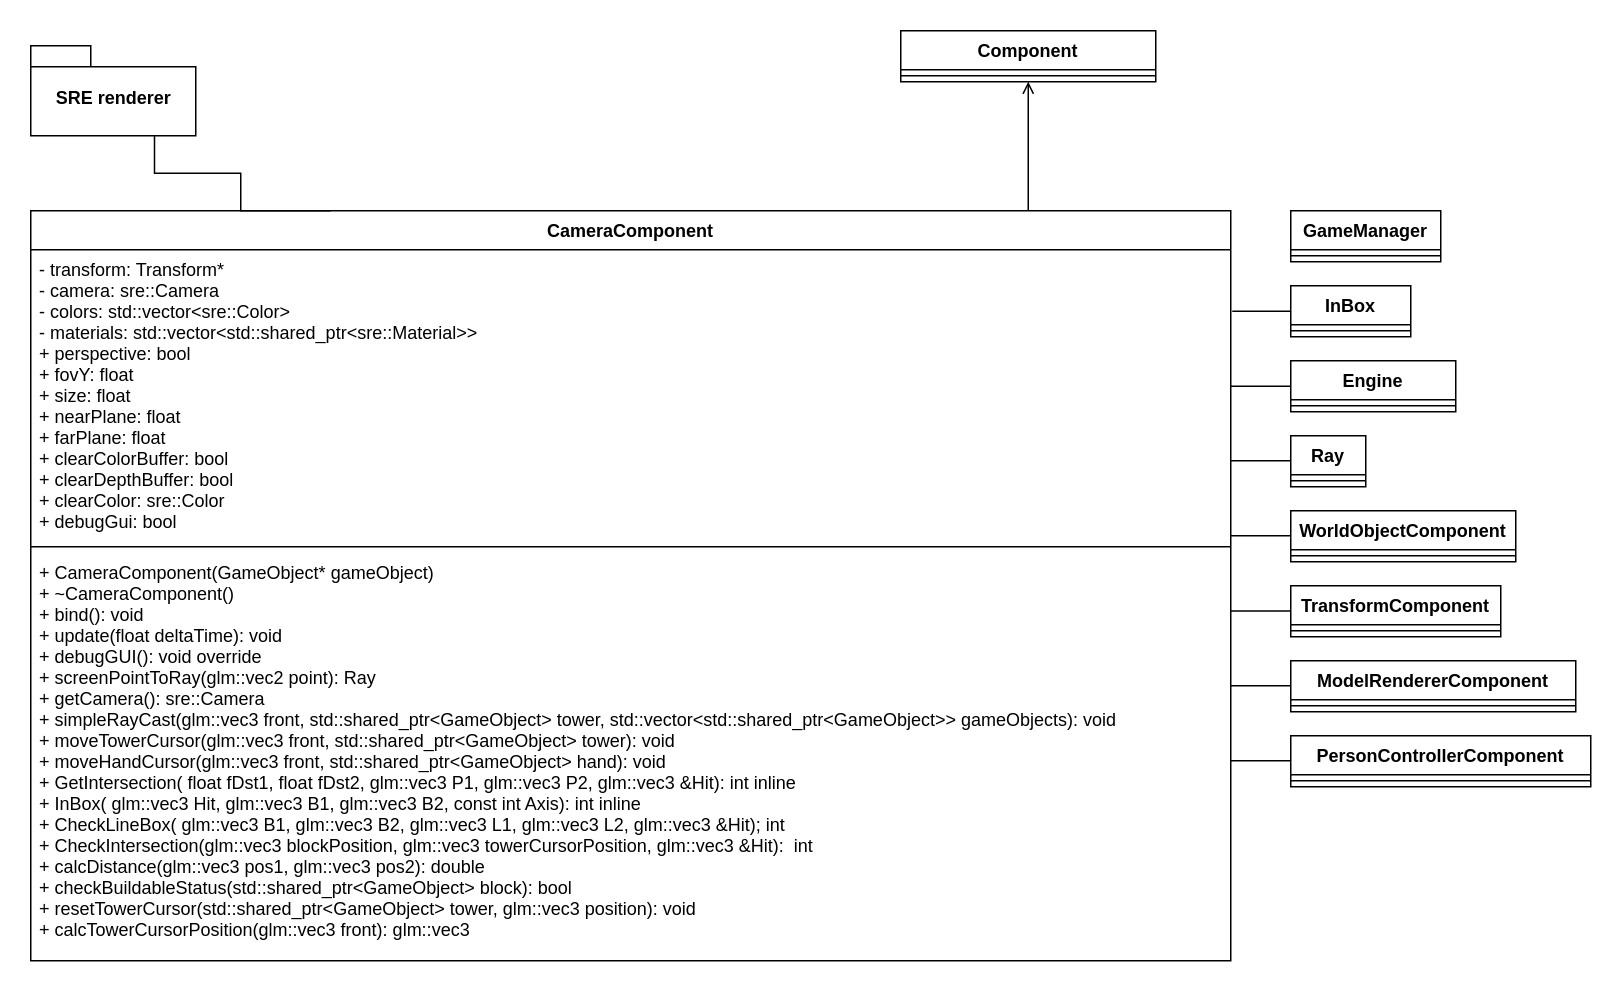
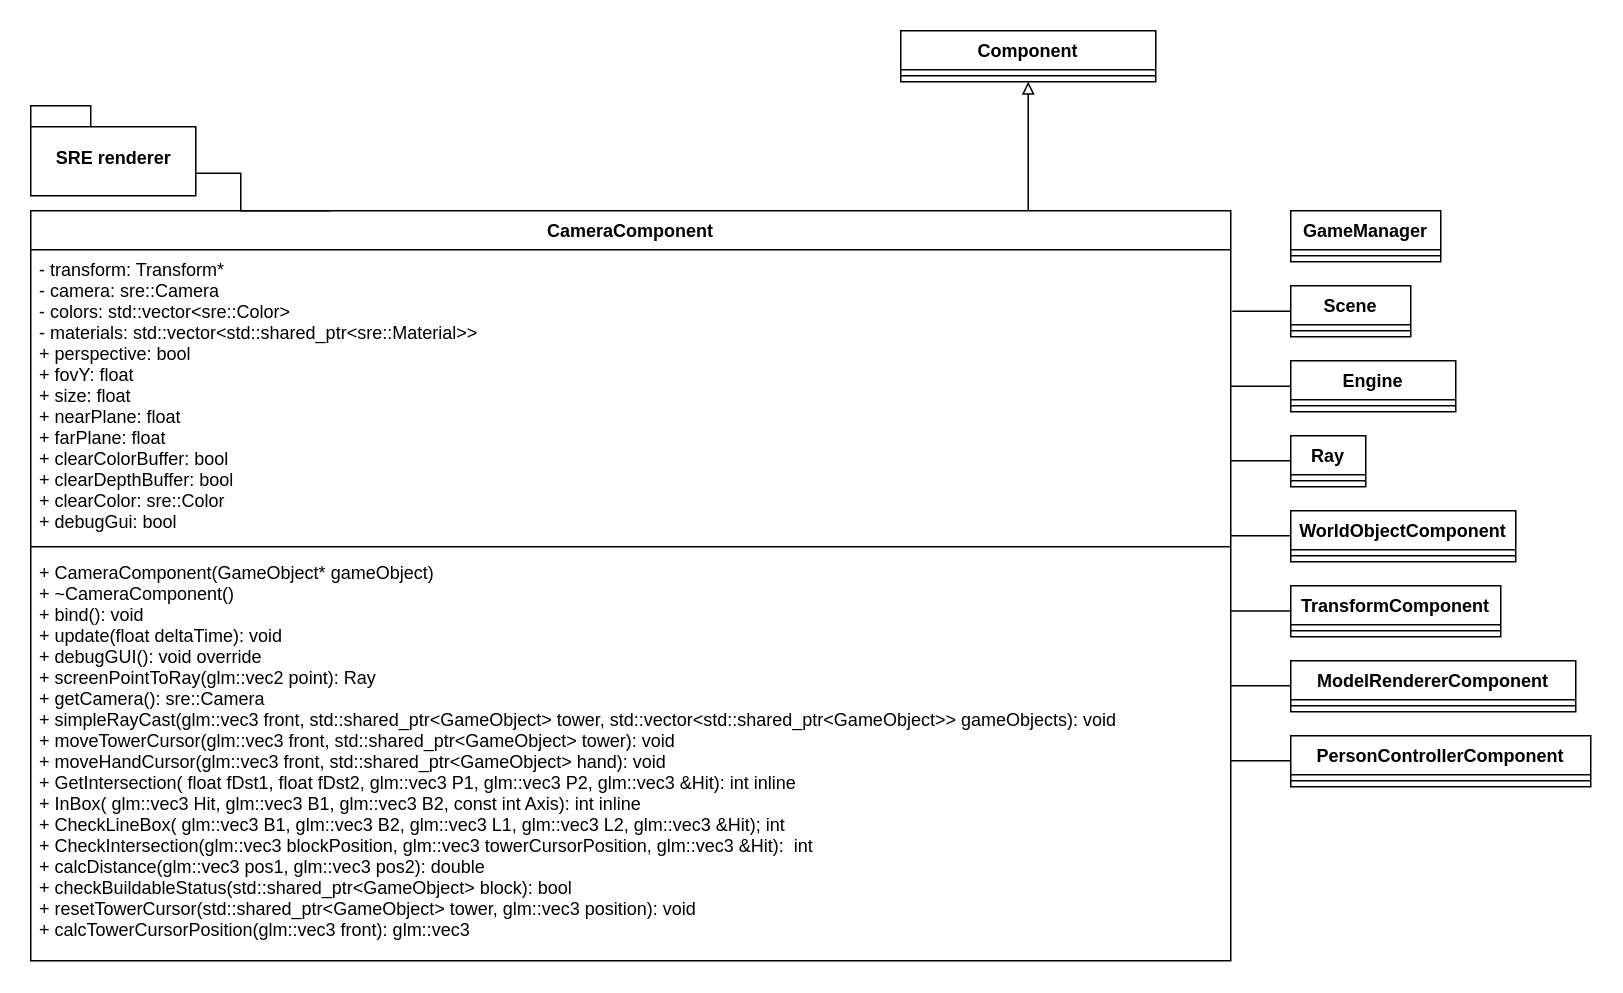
  <mxCell id="0" />
  <mxCell id="1" parent="0" />
- <mxCell id="2" style="edgeStyle=orthogonalEdgeStyle;rounded=0;orthogonalLoop=1;jettySize=auto;html=1;exitX=0.5;exitY=0;exitDx=0;exitDy=0;endArrow=open;endFill=0;entryX=0.5;entryY=1;entryDx=0;entryDy=0;" parent="1" source="3" target="11" edge="1"><mxGeometry relative="1" as="geometry"><mxPoint x="560" y="80" as="targetPoint" /><Array as="points"><mxPoint x="685" y="140" /></Array></mxGeometry></mxCell>
+ <mxCell id="2" style="edgeStyle=orthogonalEdgeStyle;rounded=0;orthogonalLoop=1;jettySize=auto;html=1;exitX=0.5;exitY=0;exitDx=0;exitDy=0;endArrow=block;endFill=0;entryX=0.5;entryY=1;entryDx=0;entryDy=0;" parent="1" source="3" target="11" edge="1"><mxGeometry relative="1" as="geometry"><mxPoint x="560" y="80" as="targetPoint" /><Array as="points"><mxPoint x="685" y="140" /></Array></mxGeometry></mxCell>
  <mxCell id="3" value="CameraComponent" style="swimlane;fontStyle=1;align=center;verticalAlign=top;childLayout=stackLayout;horizontal=1;startSize=26;horizontalStack=0;resizeParent=1;resizeParentMax=0;resizeLast=0;collapsible=1;marginBottom=0;" parent="1" vertex="1"><mxGeometry x="20" y="140" width="800" height="500" as="geometry" /></mxCell>
  <mxCell id="4" value="- transform: Transform* &#10;- camera: sre::Camera &#10;- colors: std::vector&lt;sre::Color&gt; &#10;- materials: std::vector&lt;std::shared_ptr&lt;sre::Material&gt;&gt;&#10;+ perspective: bool &#10;+ fovY: float &#10;+ size: float &#10;+ nearPlane: float &#10;+ farPlane: float &#10;+ clearColorBuffer: bool &#10;+ clearDepthBuffer: bool&#10;+ clearColor: sre::Color &#10;+ debugGui: bool" style="text;strokeColor=none;fillColor=none;align=left;verticalAlign=top;spacingLeft=4;spacingRight=4;overflow=hidden;rotatable=0;points=[[0,0.5],[1,0.5]];portConstraint=eastwest;" parent="3" vertex="1"><mxGeometry y="26" width="800" height="194" as="geometry" /></mxCell>
  <mxCell id="5" value="" style="line;strokeWidth=1;fillColor=none;align=left;verticalAlign=middle;spacingTop=-1;spacingLeft=3;spacingRight=3;rotatable=0;labelPosition=right;points=[];portConstraint=eastwest;" parent="3" vertex="1"><mxGeometry y="220" width="800" height="8" as="geometry" /></mxCell>
  <mxCell id="6" value="+ CameraComponent(GameObject* gameObject)&#10;+ ~CameraComponent()&#10;+ bind(): void &#10;+ update(float deltaTime): void &#10;+ debugGUI(): void override&#10;+ screenPointToRay(glm::vec2 point): Ray &#10;+ getCamera(): sre::Camera&#10;+ simpleRayCast(glm::vec3 front, std::shared_ptr&lt;GameObject&gt; tower, std::vector&lt;std::shared_ptr&lt;GameObject&gt;&gt; gameObjects): void&#10;+ moveTowerCursor(glm::vec3 front, std::shared_ptr&lt;GameObject&gt; tower): void &#10;+ moveHandCursor(glm::vec3 front, std::shared_ptr&lt;GameObject&gt; hand): void &#10;+ GetIntersection( float fDst1, float fDst2, glm::vec3 P1, glm::vec3 P2, glm::vec3 &amp;Hit): int inline &#10;+ InBox( glm::vec3 Hit, glm::vec3 B1, glm::vec3 B2, const int Axis): int inline &#10;+ CheckLineBox( glm::vec3 B1, glm::vec3 B2, glm::vec3 L1, glm::vec3 L2, glm::vec3 &amp;Hit); int&#10;+ CheckIntersection(glm::vec3 blockPosition, glm::vec3 towerCursorPosition, glm::vec3 &amp;Hit):  int &#10;+ calcDistance(glm::vec3 pos1, glm::vec3 pos2): double &#10;+ checkBuildableStatus(std::shared_ptr&lt;GameObject&gt; block): bool &#10;+ resetTowerCursor(std::shared_ptr&lt;GameObject&gt; tower, glm::vec3 position): void &#10;+ calcTowerCursorPosition(glm::vec3 front): glm::vec3 " style="text;strokeColor=none;fillColor=none;align=left;verticalAlign=top;spacingLeft=4;spacingRight=4;overflow=hidden;rotatable=0;points=[[0,0.5],[1,0.5]];portConstraint=eastwest;fontStyle=0" parent="3" vertex="1"><mxGeometry y="228" width="800" height="272" as="geometry" /></mxCell>
  <mxCell id="7" value="TransformComponent&#10;" style="swimlane;fontStyle=1;align=center;verticalAlign=top;childLayout=stackLayout;horizontal=1;startSize=26;horizontalStack=0;resizeParent=1;resizeParentMax=0;resizeLast=0;collapsible=1;marginBottom=0;" parent="1" vertex="1"><mxGeometry x="860" y="390" width="140" height="34" as="geometry" /></mxCell>
  <mxCell id="8" value="" style="line;strokeWidth=1;fillColor=none;align=left;verticalAlign=middle;spacingTop=-1;spacingLeft=3;spacingRight=3;rotatable=0;labelPosition=right;points=[];portConstraint=eastwest;" parent="7" vertex="1"><mxGeometry y="26" width="140" height="8" as="geometry" /></mxCell>
  <mxCell id="9" value="WorldObjectComponent" style="swimlane;fontStyle=1;align=center;verticalAlign=top;childLayout=stackLayout;horizontal=1;startSize=26;horizontalStack=0;resizeParent=1;resizeParentMax=0;resizeLast=0;collapsible=1;marginBottom=0;" parent="1" vertex="1"><mxGeometry x="860" y="340" width="150" height="34" as="geometry" /></mxCell>
  <mxCell id="10" value="" style="line;strokeWidth=1;fillColor=none;align=left;verticalAlign=middle;spacingTop=-1;spacingLeft=3;spacingRight=3;rotatable=0;labelPosition=right;points=[];portConstraint=eastwest;" parent="9" vertex="1"><mxGeometry y="26" width="150" height="8" as="geometry" /></mxCell>
  <mxCell id="11" value="Component" style="swimlane;fontStyle=1;align=center;verticalAlign=top;childLayout=stackLayout;horizontal=1;startSize=26;horizontalStack=0;resizeParent=1;resizeParentMax=0;resizeLast=0;collapsible=1;marginBottom=0;" parent="1" vertex="1"><mxGeometry x="600" y="20" width="170" height="34" as="geometry" /></mxCell>
  <mxCell id="12" value="" style="line;strokeWidth=1;fillColor=none;align=left;verticalAlign=middle;spacingTop=-1;spacingLeft=3;spacingRight=3;rotatable=0;labelPosition=right;points=[];portConstraint=eastwest;" parent="11" vertex="1"><mxGeometry y="26" width="170" height="8" as="geometry" /></mxCell>
  <mxCell id="13" style="edgeStyle=orthogonalEdgeStyle;rounded=0;orthogonalLoop=1;jettySize=auto;html=1;exitX=0.75;exitY=1;exitDx=0;exitDy=0;exitPerimeter=0;entryX=0.25;entryY=0;entryDx=0;entryDy=0;endArrow=none;endFill=0;" parent="1" source="14" target="3" edge="1"><mxGeometry relative="1" as="geometry"><Array as="points"><mxPoint x="103" y="115" /><mxPoint x="160" y="115" /><mxPoint x="160" y="140" /></Array></mxGeometry></mxCell>
- <mxCell id="14" value="SRE renderer" style="shape=folder;fontStyle=1;spacingTop=10;tabWidth=40;tabHeight=14;tabPosition=left;html=1;" parent="1" vertex="1"><mxGeometry x="20" y="30" width="110" height="60" as="geometry" /></mxCell>
+ <mxCell id="14" value="SRE renderer" style="shape=folder;fontStyle=1;spacingTop=10;tabWidth=40;tabHeight=14;tabPosition=left;html=1;" parent="1" vertex="1"><mxGeometry x="20" y="70" width="110" height="60" as="geometry" /></mxCell>
  <mxCell id="15" value="Ray" style="swimlane;fontStyle=1;align=center;verticalAlign=top;childLayout=stackLayout;horizontal=1;startSize=26;horizontalStack=0;resizeParent=1;resizeParentMax=0;resizeLast=0;collapsible=1;marginBottom=0;" parent="1" vertex="1"><mxGeometry x="860" y="290" width="50" height="34" as="geometry" /></mxCell>
  <mxCell id="16" value="" style="line;strokeWidth=1;fillColor=none;align=left;verticalAlign=middle;spacingTop=-1;spacingLeft=3;spacingRight=3;rotatable=0;labelPosition=right;points=[];portConstraint=eastwest;" parent="15" vertex="1"><mxGeometry y="26" width="50" height="8" as="geometry" /></mxCell>
  <mxCell id="17" value="ModelRendererComponent" style="swimlane;fontStyle=1;align=center;verticalAlign=top;childLayout=stackLayout;horizontal=1;startSize=26;horizontalStack=0;resizeParent=1;resizeParentMax=0;resizeLast=0;collapsible=1;marginBottom=0;" parent="1" vertex="1"><mxGeometry x="860" y="440" width="190" height="34" as="geometry" /></mxCell>
  <mxCell id="18" value="" style="line;strokeWidth=1;fillColor=none;align=left;verticalAlign=middle;spacingTop=-1;spacingLeft=3;spacingRight=3;rotatable=0;labelPosition=right;points=[];portConstraint=eastwest;" parent="17" vertex="1"><mxGeometry y="26" width="190" height="8" as="geometry" /></mxCell>
  <mxCell id="19" value="PersonControllerComponent" style="swimlane;fontStyle=1;align=center;verticalAlign=top;childLayout=stackLayout;horizontal=1;startSize=26;horizontalStack=0;resizeParent=1;resizeParentMax=0;resizeLast=0;collapsible=1;marginBottom=0;" parent="1" vertex="1"><mxGeometry x="860" y="490" width="200" height="34" as="geometry" /></mxCell>
  <mxCell id="20" value="" style="line;strokeWidth=1;fillColor=none;align=left;verticalAlign=middle;spacingTop=-1;spacingLeft=3;spacingRight=3;rotatable=0;labelPosition=right;points=[];portConstraint=eastwest;" parent="19" vertex="1"><mxGeometry y="26" width="200" height="8" as="geometry" /></mxCell>
  <mxCell id="21" value="Engine" style="swimlane;fontStyle=1;align=center;verticalAlign=top;childLayout=stackLayout;horizontal=1;startSize=26;horizontalStack=0;resizeParent=1;resizeParentMax=0;resizeLast=0;collapsible=1;marginBottom=0;" parent="1" vertex="1"><mxGeometry x="860" y="240" width="110" height="34" as="geometry" /></mxCell>
  <mxCell id="22" value="" style="line;strokeWidth=1;fillColor=none;align=left;verticalAlign=middle;spacingTop=-1;spacingLeft=3;spacingRight=3;rotatable=0;labelPosition=right;points=[];portConstraint=eastwest;" parent="21" vertex="1"><mxGeometry y="26" width="110" height="8" as="geometry" /></mxCell>
- <mxCell id="23" value="InBox" style="swimlane;fontStyle=1;align=center;verticalAlign=top;childLayout=stackLayout;horizontal=1;startSize=26;horizontalStack=0;resizeParent=1;resizeParentMax=0;resizeLast=0;collapsible=1;marginBottom=0;" parent="1" vertex="1"><mxGeometry x="860" y="190" width="80" height="34" as="geometry" /></mxCell>
+ <mxCell id="23" value="Scene" style="swimlane;fontStyle=1;align=center;verticalAlign=top;childLayout=stackLayout;horizontal=1;startSize=26;horizontalStack=0;resizeParent=1;resizeParentMax=0;resizeLast=0;collapsible=1;marginBottom=0;" parent="1" vertex="1"><mxGeometry x="860" y="190" width="80" height="34" as="geometry" /></mxCell>
  <mxCell id="24" value="" style="line;strokeWidth=1;fillColor=none;align=left;verticalAlign=middle;spacingTop=-1;spacingLeft=3;spacingRight=3;rotatable=0;labelPosition=right;points=[];portConstraint=eastwest;" parent="23" vertex="1"><mxGeometry y="26" width="80" height="8" as="geometry" /></mxCell>
  <mxCell id="25" value="" style="endArrow=none;html=1;exitX=0;exitY=0.5;exitDx=0;exitDy=0;" parent="1" source="21" edge="1"><mxGeometry width="50" height="50" relative="1" as="geometry"><mxPoint x="280" y="300" as="sourcePoint" /><mxPoint x="820" y="257" as="targetPoint" /></mxGeometry></mxCell>
  <mxCell id="26" value="" style="endArrow=none;html=1;entryX=0;entryY=0.5;entryDx=0;entryDy=0;" parent="1" target="23" edge="1"><mxGeometry width="50" height="50" relative="1" as="geometry"><mxPoint x="821" y="207" as="sourcePoint" /><mxPoint x="330" y="250" as="targetPoint" /></mxGeometry></mxCell>
  <mxCell id="27" value="" style="endArrow=none;html=1;exitX=0;exitY=0.5;exitDx=0;exitDy=0;" parent="1" edge="1"><mxGeometry width="50" height="50" relative="1" as="geometry"><mxPoint x="860" y="306.71" as="sourcePoint" /><mxPoint x="820" y="306.71" as="targetPoint" /></mxGeometry></mxCell>
  <mxCell id="28" value="" style="endArrow=none;html=1;exitX=0;exitY=0.5;exitDx=0;exitDy=0;" parent="1" edge="1"><mxGeometry width="50" height="50" relative="1" as="geometry"><mxPoint x="860" y="356.71" as="sourcePoint" /><mxPoint x="820" y="356.71" as="targetPoint" /></mxGeometry></mxCell>
  <mxCell id="29" value="GameManager" style="swimlane;fontStyle=1;align=center;verticalAlign=top;childLayout=stackLayout;horizontal=1;startSize=26;horizontalStack=0;resizeParent=1;resizeParentMax=0;resizeLast=0;collapsible=1;marginBottom=0;" parent="1" vertex="1"><mxGeometry x="860" y="140" width="100" height="34" as="geometry" /></mxCell>
  <mxCell id="30" value="" style="line;strokeWidth=1;fillColor=none;align=left;verticalAlign=middle;spacingTop=-1;spacingLeft=3;spacingRight=3;rotatable=0;labelPosition=right;points=[];portConstraint=eastwest;" parent="29" vertex="1"><mxGeometry y="26" width="100" height="8" as="geometry" /></mxCell>
  <mxCell id="31" value="" style="endArrow=none;html=1;exitX=0;exitY=0.5;exitDx=0;exitDy=0;" parent="1" edge="1"><mxGeometry width="50" height="50" relative="1" as="geometry"><mxPoint x="860" y="406.86" as="sourcePoint" /><mxPoint x="820" y="406.86" as="targetPoint" /></mxGeometry></mxCell>
  <mxCell id="32" value="" style="endArrow=none;html=1;exitX=0;exitY=0.5;exitDx=0;exitDy=0;" parent="1" edge="1"><mxGeometry width="50" height="50" relative="1" as="geometry"><mxPoint x="860" y="456.71" as="sourcePoint" /><mxPoint x="820" y="456.71" as="targetPoint" /></mxGeometry></mxCell>
  <mxCell id="33" value="" style="endArrow=none;html=1;exitX=0;exitY=0.5;exitDx=0;exitDy=0;" parent="1" edge="1"><mxGeometry width="50" height="50" relative="1" as="geometry"><mxPoint x="860" y="506.71" as="sourcePoint" /><mxPoint x="820" y="506.71" as="targetPoint" /></mxGeometry></mxCell>
